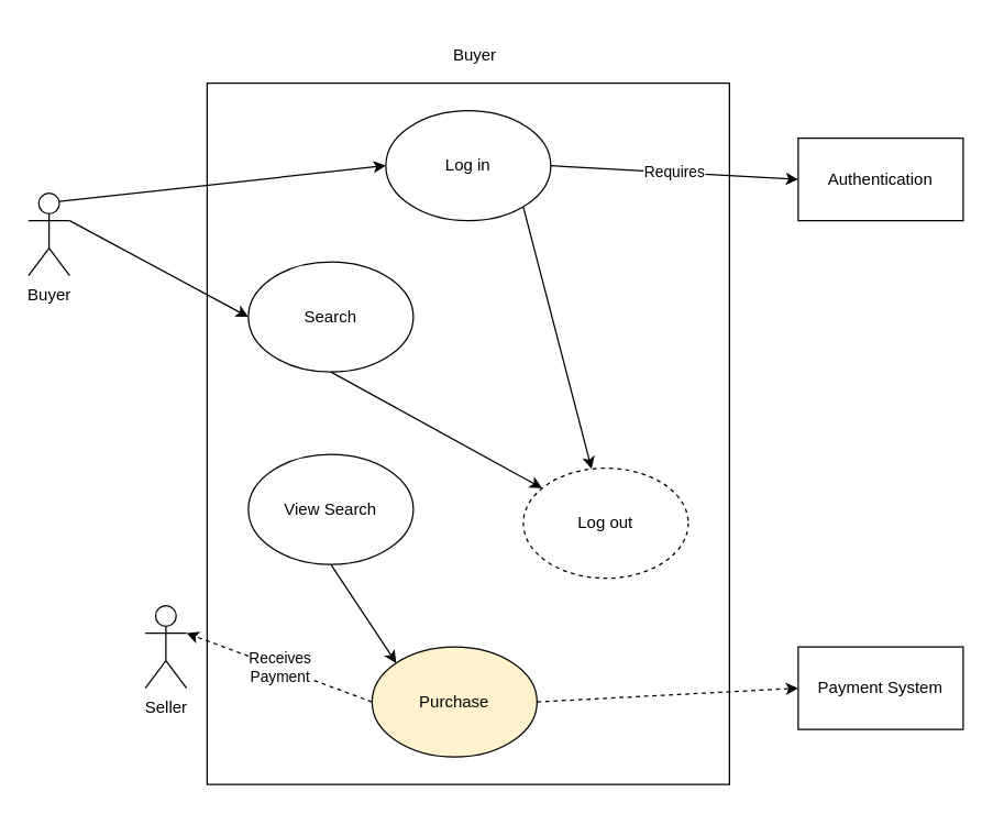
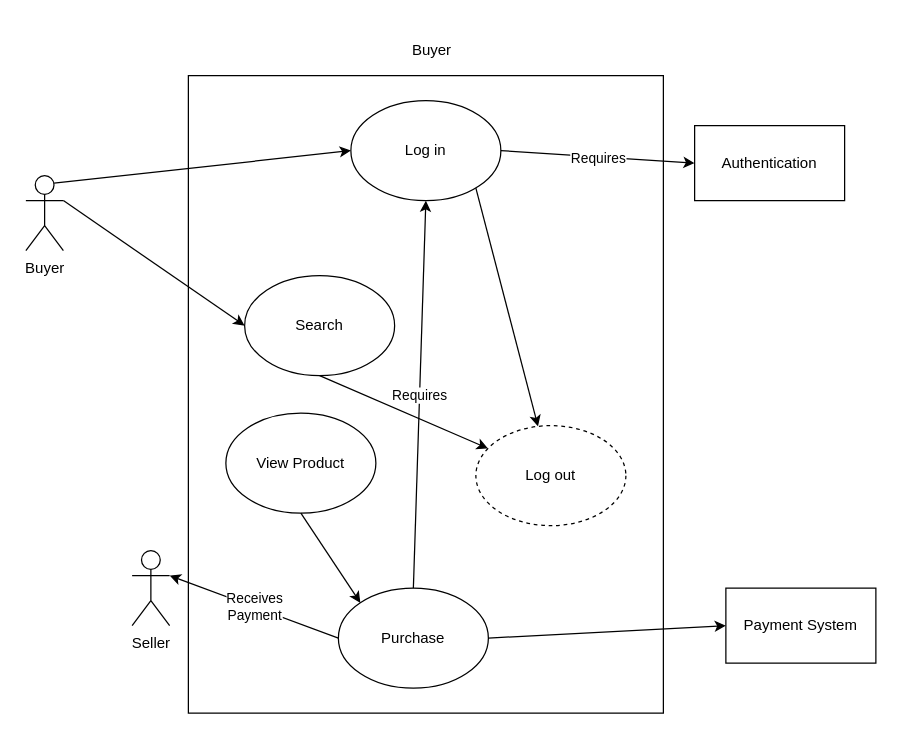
  <mxCell id="0" />
  <mxCell id="1" parent="0" />
  <mxCell id="2" value="" style="rounded=0;whiteSpace=wrap;html=1;" parent="1" vertex="1"><mxGeometry x="150" y="60" width="380" height="510" as="geometry" /></mxCell>
  <mxCell id="3" value="Buyer" style="text;html=1;strokeColor=none;fillColor=none;align=center;verticalAlign=middle;whiteSpace=wrap;rounded=0;" parent="1" vertex="1"><mxGeometry x="150" y="20" width="390" height="40" as="geometry" /></mxCell>
  <mxCell id="4" value="Log in" style="ellipse;whiteSpace=wrap;html=1;" parent="1" vertex="1"><mxGeometry x="280" y="80" width="120" height="80" as="geometry" /></mxCell>
- <mxCell id="5" value="Search" style="ellipse;whiteSpace=wrap;html=1;" parent="1" vertex="1"><mxGeometry x="180" y="190" width="120" height="80" as="geometry" /></mxCell>
- <mxCell id="6" value="View Search" style="ellipse;whiteSpace=wrap;html=1;" parent="1" vertex="1"><mxGeometry x="180" y="330" width="120" height="80" as="geometry" /></mxCell>
- <mxCell id="7" value="Purchase" style="ellipse;whiteSpace=wrap;html=1;fillColor=#fff2cc;" parent="1" vertex="1"><mxGeometry x="270" y="470" width="120" height="80" as="geometry" /></mxCell>
+ <mxCell id="5" value="Search" style="ellipse;whiteSpace=wrap;html=1;" parent="1" vertex="1"><mxGeometry x="195" y="220" width="120" height="80" as="geometry" /></mxCell>
+ <mxCell id="6" value="View Product" style="ellipse;whiteSpace=wrap;html=1;" parent="1" vertex="1"><mxGeometry x="180" y="330" width="120" height="80" as="geometry" /></mxCell>
+ <mxCell id="7" value="Purchase" style="ellipse;whiteSpace=wrap;html=1;" parent="1" vertex="1"><mxGeometry x="270" y="470" width="120" height="80" as="geometry" /></mxCell>
  <mxCell id="8" value="Log out" style="ellipse;whiteSpace=wrap;html=1;dashed=1;" parent="1" vertex="1"><mxGeometry x="380" y="340" width="120" height="80" as="geometry" /></mxCell>
  <mxCell id="9" value="Buyer" style="shape=umlActor;verticalLabelPosition=bottom;verticalAlign=top;html=1;outlineConnect=0;" parent="1" vertex="1"><mxGeometry x="20" y="140" width="30" height="60" as="geometry" /></mxCell>
  <mxCell id="10" value="" style="endArrow=classic;html=1;rounded=0;entryX=0;entryY=0.5;entryDx=0;entryDy=0;exitX=0.75;exitY=0.1;exitDx=0;exitDy=0;exitPerimeter=0;" parent="1" target="4" edge="1" source="9"><mxGeometry width="50" height="50" relative="1" as="geometry"><mxPoint x="60" y="140" as="sourcePoint" /><mxPoint x="135" y="260" as="targetPoint" /></mxGeometry></mxCell>
  <mxCell id="11" value="" style="endArrow=classic;html=1;rounded=0;entryX=0;entryY=0.5;entryDx=0;entryDy=0;exitX=1;exitY=0.333;exitDx=0;exitDy=0;exitPerimeter=0;" parent="1" target="5" edge="1" source="9"><mxGeometry width="50" height="50" relative="1" as="geometry"><mxPoint x="95" y="320" as="sourcePoint" /><mxPoint x="220" y="120" as="targetPoint" /></mxGeometry></mxCell>
  <mxCell id="12" value="" style="endArrow=classic;html=1;rounded=0;exitX=0.5;exitY=1;exitDx=0;exitDy=0;" parent="1" target="8" edge="1" source="5"><mxGeometry width="50" height="50" relative="1" as="geometry"><mxPoint x="100" y="350" as="sourcePoint" /><mxPoint x="215" y="250" as="targetPoint" /></mxGeometry></mxCell>
  <mxCell id="13" style="edgeStyle=orthogonalEdgeStyle;rounded=0;orthogonalLoop=1;jettySize=auto;html=1;exitX=0.5;exitY=1;exitDx=0;exitDy=0;" edge="1" parent="1" source="2" target="2"><mxGeometry relative="1" as="geometry" /></mxCell>
+ <mxCell id="14" value="" style="endArrow=classic;html=1;rounded=0;exitX=0.5;exitY=0;exitDx=0;exitDy=0;entryX=0.5;entryY=1;entryDx=0;entryDy=0;" edge="1" parent="1" source="7" target="4"><mxGeometry relative="1" as="geometry"><mxPoint x="390" y="370" as="sourcePoint" /><mxPoint x="490" y="370" as="targetPoint" /></mxGeometry></mxCell>
+ <mxCell id="15" value="Requires" style="edgeLabel;resizable=0;html=1;align=center;verticalAlign=middle;" connectable="0" vertex="1" parent="14"><mxGeometry relative="1" as="geometry" /></mxCell>
  <mxCell id="16" value="" style="endArrow=classic;html=1;rounded=0;entryX=0;entryY=0;entryDx=0;entryDy=0;" edge="1" parent="1" target="7"><mxGeometry width="50" height="50" relative="1" as="geometry"><mxPoint x="240" y="410" as="sourcePoint" /><mxPoint x="290" y="360" as="targetPoint" /></mxGeometry></mxCell>
  <mxCell id="17" value="" style="endArrow=classic;html=1;rounded=0;" edge="1" parent="1" target="8"><mxGeometry width="50" height="50" relative="1" as="geometry"><mxPoint x="380" y="150" as="sourcePoint" /><mxPoint x="430" y="100" as="targetPoint" /></mxGeometry></mxCell>
- <mxCell id="18" value="Authentication" style="rounded=0;whiteSpace=wrap;html=1;" vertex="1" parent="1"><mxGeometry x="580" y="100" width="120" height="60" as="geometry" /></mxCell>
+ <mxCell id="18" value="Authentication" style="rounded=0;whiteSpace=wrap;html=1;" vertex="1" parent="1"><mxGeometry x="555" y="100" width="120" height="60" as="geometry" /></mxCell>
  <mxCell id="19" value="" style="endArrow=classic;html=1;rounded=0;entryX=0;entryY=0.5;entryDx=0;entryDy=0;" edge="1" parent="1" target="18"><mxGeometry relative="1" as="geometry"><mxPoint x="400" y="120" as="sourcePoint" /><mxPoint x="500" y="130" as="targetPoint" /></mxGeometry></mxCell>
  <mxCell id="20" value="Requires" style="edgeLabel;resizable=0;html=1;align=center;verticalAlign=middle;" connectable="0" vertex="1" parent="19"><mxGeometry relative="1" as="geometry" /></mxCell>
  <mxCell id="21" value="Payment System" style="rounded=0;whiteSpace=wrap;html=1;" vertex="1" parent="1"><mxGeometry x="580" y="470" width="120" height="60" as="geometry" /></mxCell>
- <mxCell id="22" value="" style="endArrow=classic;html=1;rounded=0;exitX=1;exitY=0.5;exitDx=0;exitDy=0;entryX=0;entryY=0.5;entryDx=0;entryDy=0;dashed=1;" edge="1" parent="1" source="7" target="21"><mxGeometry width="50" height="50" relative="1" as="geometry"><mxPoint x="250" y="160" as="sourcePoint" /><mxPoint x="300" y="110" as="targetPoint" /></mxGeometry></mxCell>
+ <mxCell id="22" value="" style="endArrow=classic;html=1;rounded=0;exitX=1;exitY=0.5;exitDx=0;exitDy=0;entryX=0;entryY=0.5;entryDx=0;entryDy=0;" edge="1" parent="1" source="7" target="21"><mxGeometry width="50" height="50" relative="1" as="geometry"><mxPoint x="250" y="160" as="sourcePoint" /><mxPoint x="300" y="110" as="targetPoint" /></mxGeometry></mxCell>
  <mxCell id="23" value="Seller" style="shape=umlActor;verticalLabelPosition=bottom;verticalAlign=top;html=1;outlineConnect=0;" vertex="1" parent="1"><mxGeometry x="105" y="440" width="30" height="60" as="geometry" /></mxCell>
- <mxCell id="24" value="" style="endArrow=classic;html=1;rounded=0;exitX=0;exitY=0.5;exitDx=0;exitDy=0;entryX=1;entryY=0.333;entryDx=0;entryDy=0;entryPerimeter=0;dashed=1;" edge="1" parent="1" source="7" target="23"><mxGeometry relative="1" as="geometry"><mxPoint x="230" y="130" as="sourcePoint" /><mxPoint x="330" y="130" as="targetPoint" /></mxGeometry></mxCell>
+ <mxCell id="24" value="" style="endArrow=classic;html=1;rounded=0;exitX=0;exitY=0.5;exitDx=0;exitDy=0;entryX=1;entryY=0.333;entryDx=0;entryDy=0;entryPerimeter=0;" edge="1" parent="1" source="7" target="23"><mxGeometry relative="1" as="geometry"><mxPoint x="230" y="130" as="sourcePoint" /><mxPoint x="330" y="130" as="targetPoint" /></mxGeometry></mxCell>
  <mxCell id="25" value="Receives&lt;br&gt;Payment" style="edgeLabel;resizable=0;html=1;align=center;verticalAlign=middle;" connectable="0" vertex="1" parent="24"><mxGeometry relative="1" as="geometry" /></mxCell>
